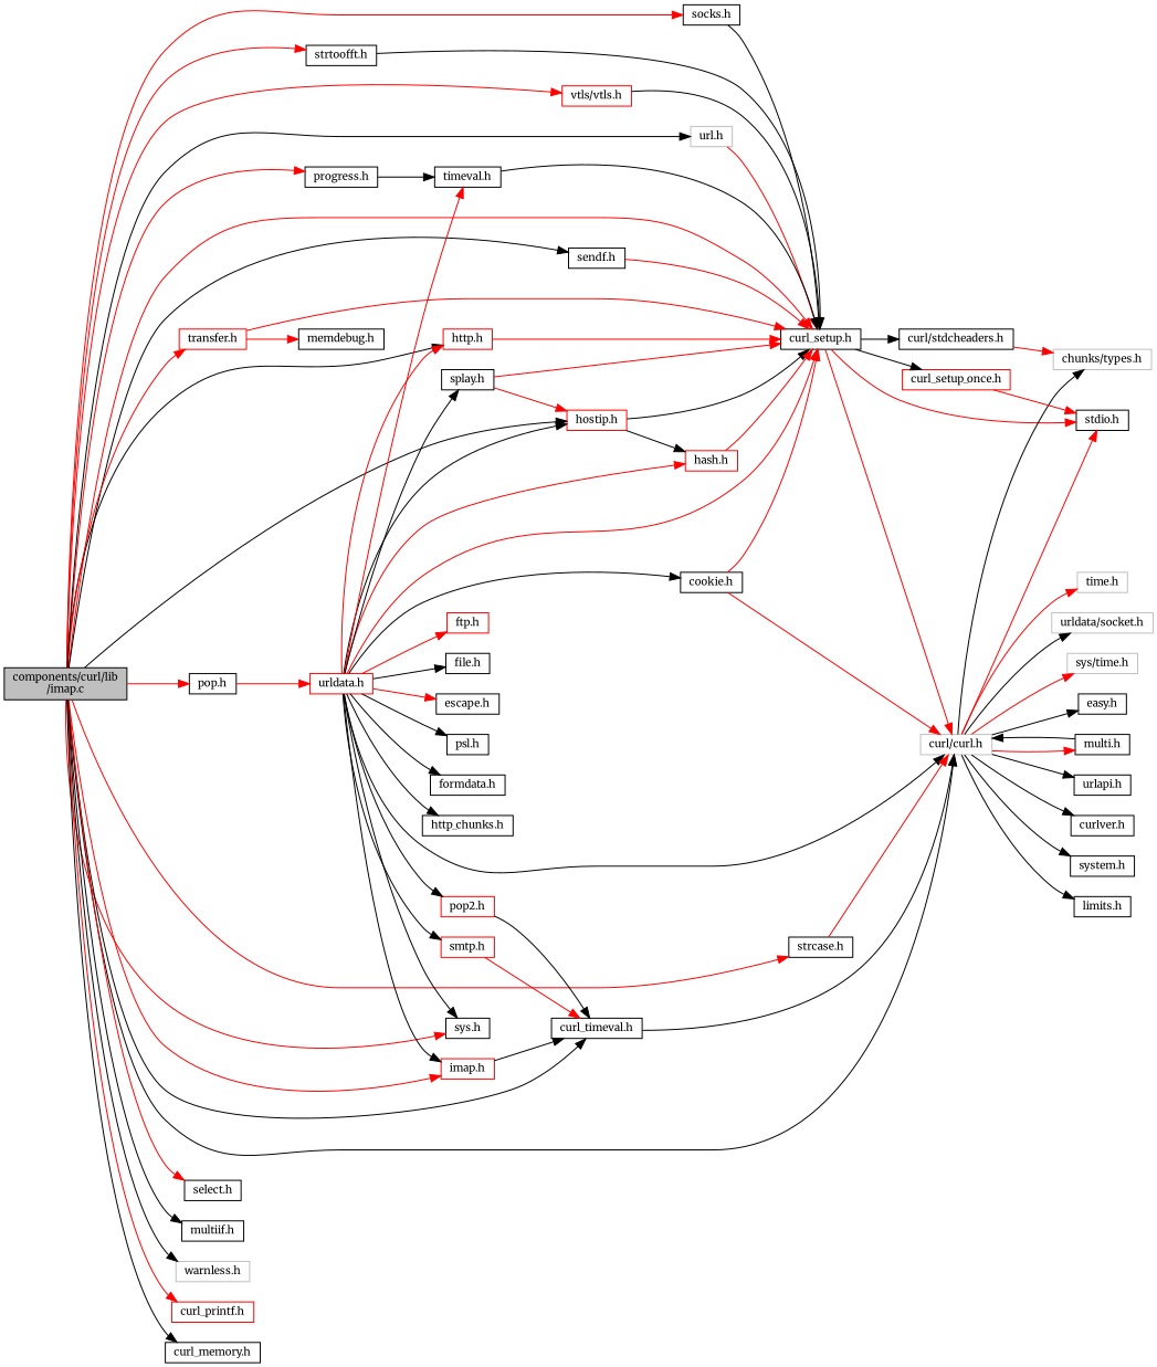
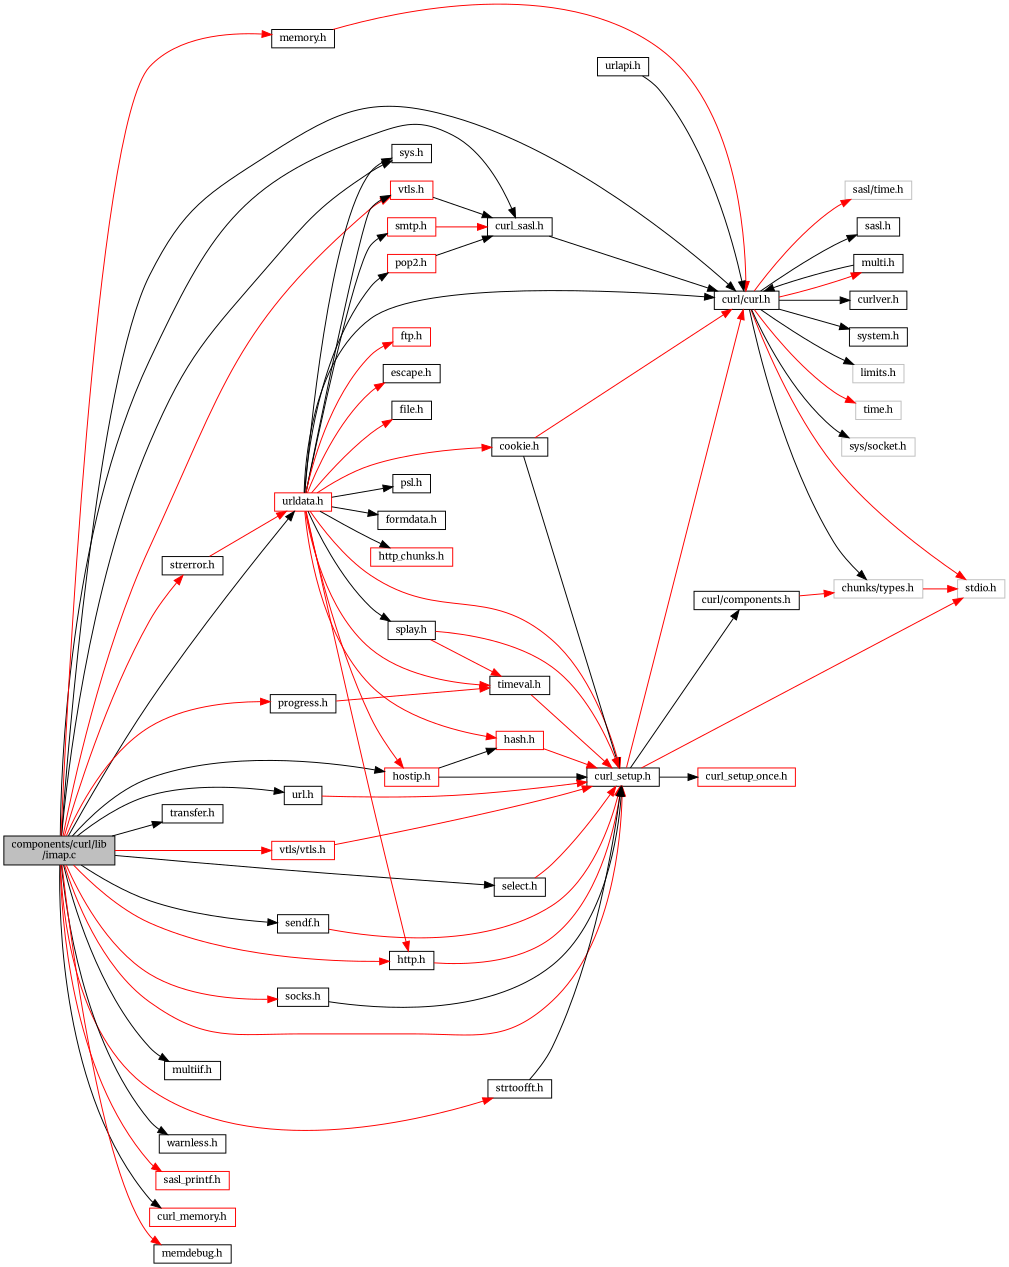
  digraph {
    fontname=Merriweather
    rankdir=LR
    node [color=black fillcolor=white fontname=Merriweather fontsize=10 shape=record style=filled]
    edge [color=red fontname=Merriweather fontsize=10 labelfontname=Helvetica labelfontsize=10 style=solid]
    n1 [fillcolor=grey75 fontcolor=black height=0.2 label="components/curl/lib\l/imap.c" width=0.4]
    n2 [height=0.2 label="curl_setup.h" width=0.4]
-   n3 [color=grey75 height=0.2 label="curl/curl.h" width=0.4]
+   n3 [height=0.2 label="curl/curl.h" width=0.4]
    n4 [color=red height=0.2 label="urldata.h" width=0.4]
    n5 [color=red height=0.2 label="hostip.h" width=0.4]
    n6 [height=0.2 label="sys.h" width=0.4]
-   n7 [color=red height=0.2 label="imap.h" width=0.4]
-   n8 [height=0.2 label="curl_timeval.h" width=0.4]
-   n9 [color=red height=0.2 label="http.h" width=0.4]
+   n7 [color=red height=0.2 label="vtls.h" width=0.4]
+   n8 [height=0.2 label="curl_sasl.h" width=0.4]
+   n9 [height=0.2 label="http.h" width=0.4]
    n10 [height=0.2 label="sendf.h" width=0.4]
    n11 [height=0.2 label="progress.h" width=0.4]
-   n12 [color=red height=0.2 label="transfer.h" width=0.4]
+   n12 [height=0.2 label="transfer.h" width=0.4]
    n13 [height=0.2 label="socks.h" width=0.4]
    n14 [height=0.2 label="strtoofft.h" width=0.4]
-   n15 [height=0.2 label="strcase.h" width=0.4]
+   n15 [height=0.2 label="memory.h" width=0.4]
    n16 [color=red height=0.2 label="vtls/vtls.h" width=0.4]
-   n17 [height=0.2 label="pop.h" width=0.4]
+   n17 [height=0.2 label="strerror.h" width=0.4]
    n18 [height=0.2 label="select.h" width=0.4]
    n19 [height=0.2 label="multiif.h" width=0.4]
-   n20 [color=grey75 height=0.2 label="url.h" width=0.4]
-   n21 [color=grey75 height=0.2 label="warnless.h" width=0.4]
-   n22 [color=red height=0.2 label="curl_printf.h" width=0.4]
-   n23 [height=0.2 label="curl_memory.h" width=0.4]
+   n20 [height=0.2 label="url.h" width=0.4]
+   n21 [height=0.2 label="warnless.h" width=0.4]
+   n22 [color=red height=0.2 label="sasl_printf.h" width=0.4]
+   n23 [color=red height=0.2 label="curl_memory.h" width=0.4]
    n24 [height=0.2 label="memdebug.h" width=0.4]
-   n25 [height=0.2 label="stdio.h" width=0.4]
-   n26 [height=0.2 label="curl/stdcheaders.h" width=0.4]
+   n25 [color=grey75 height=0.2 label="stdio.h" width=0.4]
+   n26 [height=0.2 label="curl/components.h" width=0.4]
    n27 [color=red height=0.2 label="curl_setup_once.h" width=0.4]
    n28 [height=0.2 label="curlver.h" width=0.4]
    n29 [height=0.2 label="system.h" width=0.4]
-   n30 [height=0.2 label="limits.h" width=0.4]
+   n30 [color=grey75 height=0.2 label="limits.h" width=0.4]
    n31 [color=grey75 height=0.2 label="chunks/types.h" width=0.4]
    n32 [color=grey75 height=0.2 label="time.h" width=0.4]
-   n33 [color=grey75 height=0.2 label="urldata/socket.h" width=0.4]
-   n34 [color=grey75 height=0.2 label="sys/time.h" width=0.4]
-   n35 [height=0.2 label="easy.h" width=0.4]
+   n33 [color=grey75 height=0.2 label="sys/socket.h" width=0.4]
+   n34 [color=grey75 height=0.2 label="sasl/time.h" width=0.4]
+   n35 [height=0.2 label="sasl.h" width=0.4]
    n36 [height=0.2 label="multi.h" width=0.4]
    n37 [height=0.2 label="urlapi.h" width=0.4]
    n38 [height=0.2 label="escape.h" width=0.4]
    n39 [height=0.2 label="cookie.h" width=0.4]
    n40 [height=0.2 label="psl.h" width=0.4]
    n41 [height=0.2 label="formdata.h" width=0.4]
    n42 [height=0.2 label="timeval.h" width=0.4]
-   n43 [height=0.2 label="http_chunks.h" width=0.4]
+   n43 [color=red height=0.2 label="http_chunks.h" width=0.4]
    n44 [color=red height=0.2 label="hash.h" width=0.4]
    n45 [height=0.2 label="splay.h" width=0.4]
    n46 [color=red height=0.2 label="pop2.h" width=0.4]
    n47 [color=red height=0.2 label="smtp.h" width=0.4]
    n48 [color=red height=0.2 label="ftp.h" width=0.4]
    n49 [height=0.2 label="file.h" width=0.4]
    n1 -> n2
    n1 -> n3 [color=black]
+   n1 -> n4 [color=black]
    n1 -> n5 [color=black]
-   n1 -> n6
+   n1 -> n6 [color=black]
    n1 -> n7
    n1 -> n8 [color=black]
-   n1 -> n9 [color=black]
+   n1 -> n9
    n1 -> n10 [color=black]
    n1 -> n11
-   n1 -> n12
+   n1 -> n12 [color=black]
    n1 -> n13
    n1 -> n14
    n1 -> n15
    n1 -> n16
    n1 -> n17
-   n1 -> n18
+   n1 -> n18 [color=black]
    n1 -> n19 [color=black]
    n1 -> n20 [color=black]
    n1 -> n21 [color=black]
    n1 -> n22
    n1 -> n23 [color=black]
-   n12 -> n24
+   n1 -> n24
    n2 -> n3
    n2 -> n25
    n2 -> n26 [color=black]
    n2 -> n27 [color=black]
    n3 -> n25
    n3 -> n28 [color=black]
    n3 -> n29 [color=black]
    n3 -> n30 [color=black]
    n3 -> n31 [color=black]
    n3 -> n32
    n3 -> n33 [color=black]
    n3 -> n34
    n3 -> n35 [color=black]
    n3 -> n36
-   n3 -> n37 [color=black]
+   n37 -> n3 [color=black]
    n4 -> n2
    n4 -> n3 [color=black]
-   n4 -> n5 [color=black]
+   n4 -> n5
    n4 -> n6 [color=black]
    n4 -> n7 [color=black]
    n4 -> n9
    n4 -> n38
-   n4 -> n39 [color=black]
+   n4 -> n39
    n4 -> n40 [color=black]
    n4 -> n41 [color=black]
    n4 -> n42
    n4 -> n43 [color=black]
    n4 -> n44
    n4 -> n45 [color=black]
    n4 -> n46 [color=black]
    n4 -> n47 [color=black]
    n4 -> n48
-   n4 -> n49 [color=black]
+   n4 -> n49
    n5 -> n2 [color=black]
    n5 -> n44 [color=black]
    n7 -> n8 [color=black]
    n8 -> n3 [color=black]
    n9 -> n2
    n10 -> n2
-   n11 -> n42 [color=black]
+   n11 -> n42
    n13 -> n2 [color=black]
    n14 -> n2 [color=black]
    n15 -> n3
-   n16 -> n2 [color=black]
+   n16 -> n2
    n17 -> n4
-   n12 -> n2
+   n18 -> n2
    n20 -> n2
    n26 -> n31
-   n27 -> n25
+   n31 -> n25
    n36 -> n3 [color=black]
-   n39 -> n2
+   n39 -> n2 [color=black]
    n39 -> n3
-   n42 -> n2 [color=black]
+   n42 -> n2
    n44 -> n2
    n45 -> n2
-   n45 -> n5
+   n45 -> n42
    n46 -> n8 [color=black]
    n47 -> n8
  }
